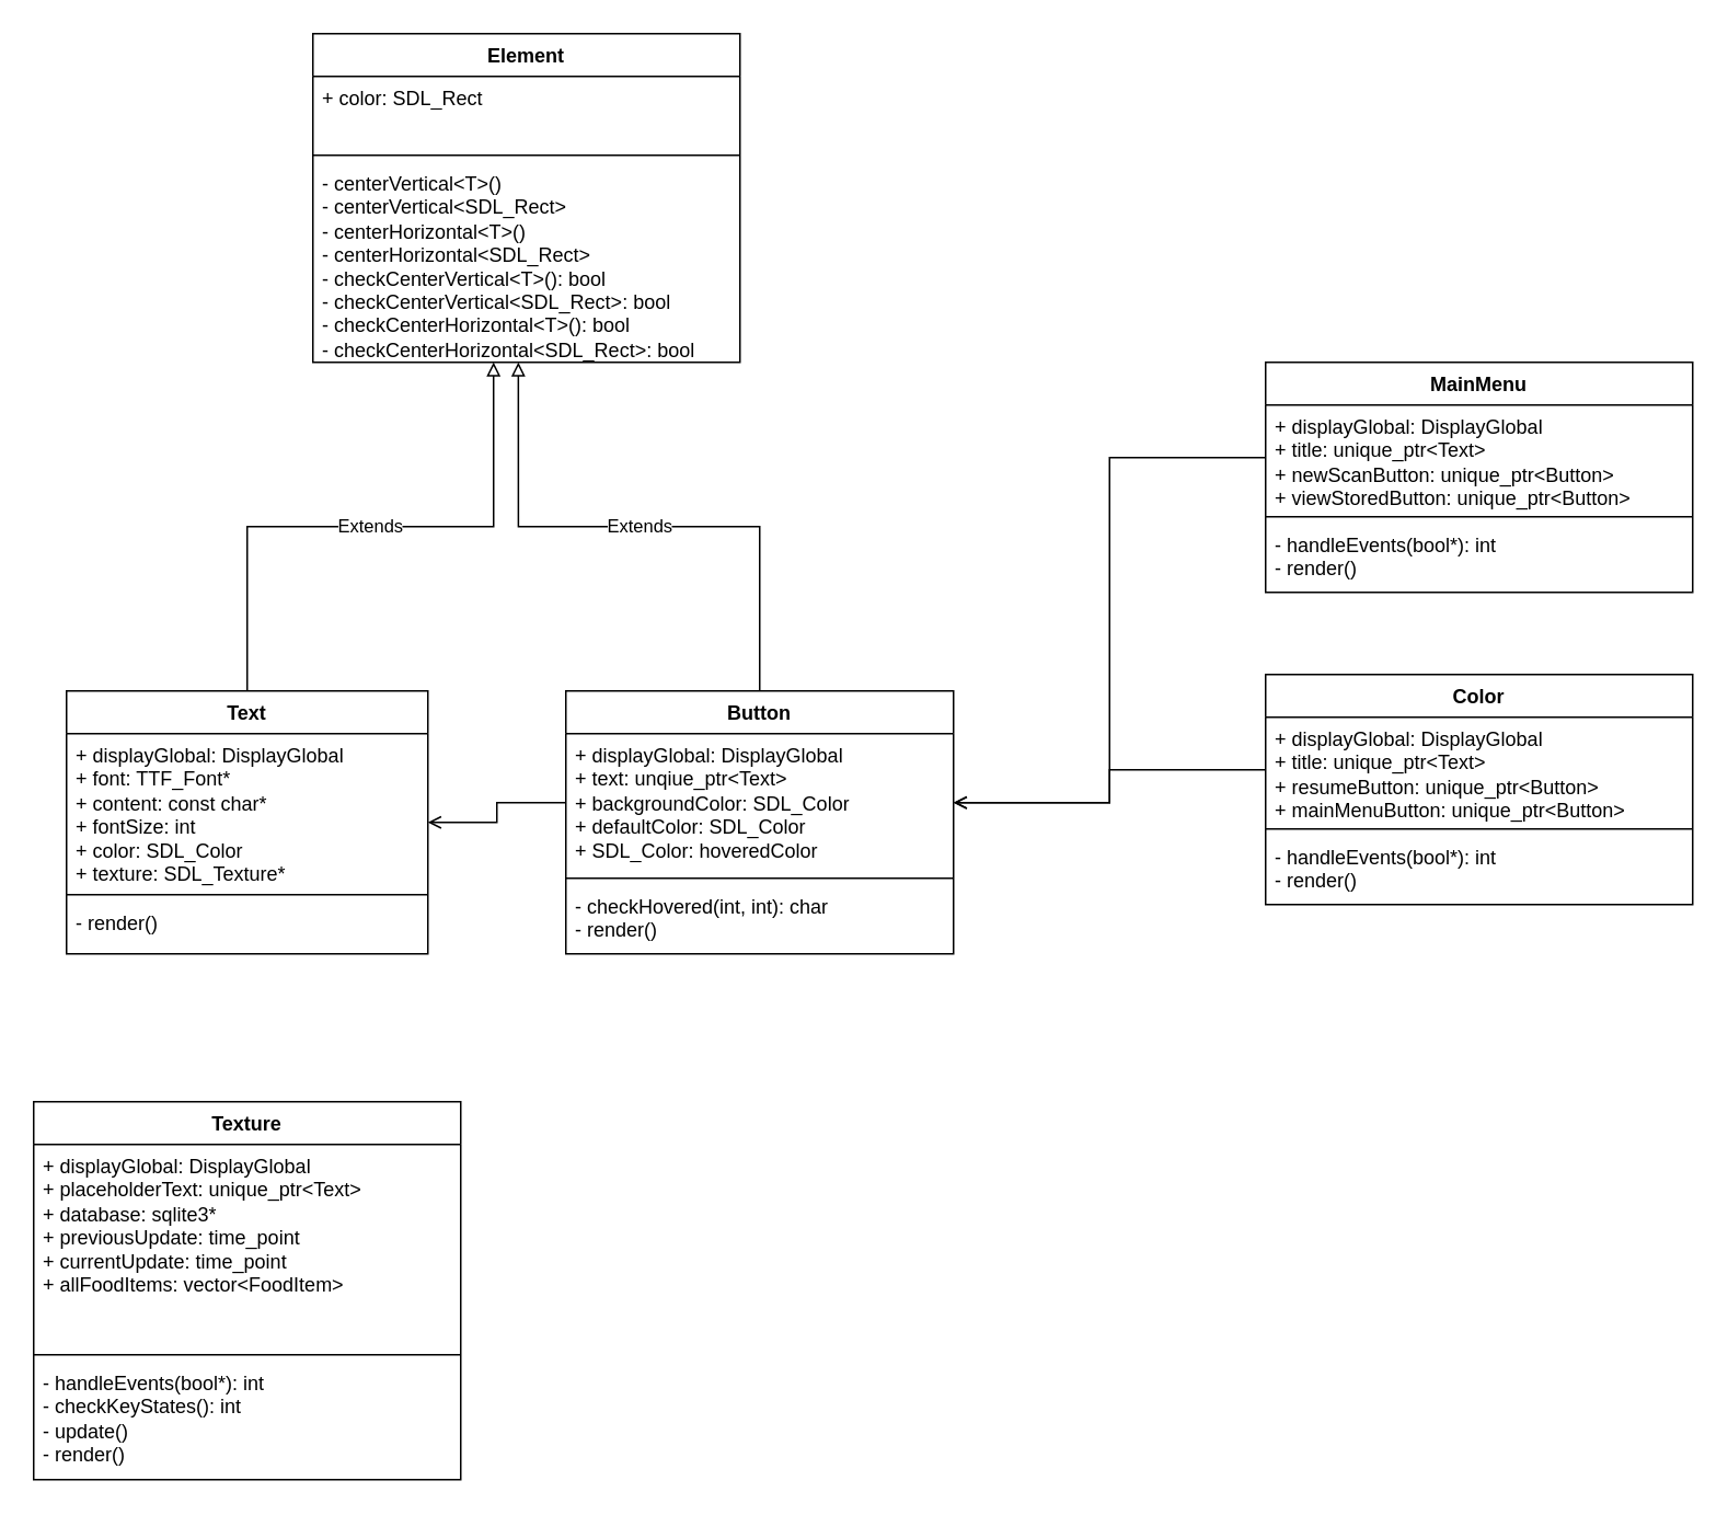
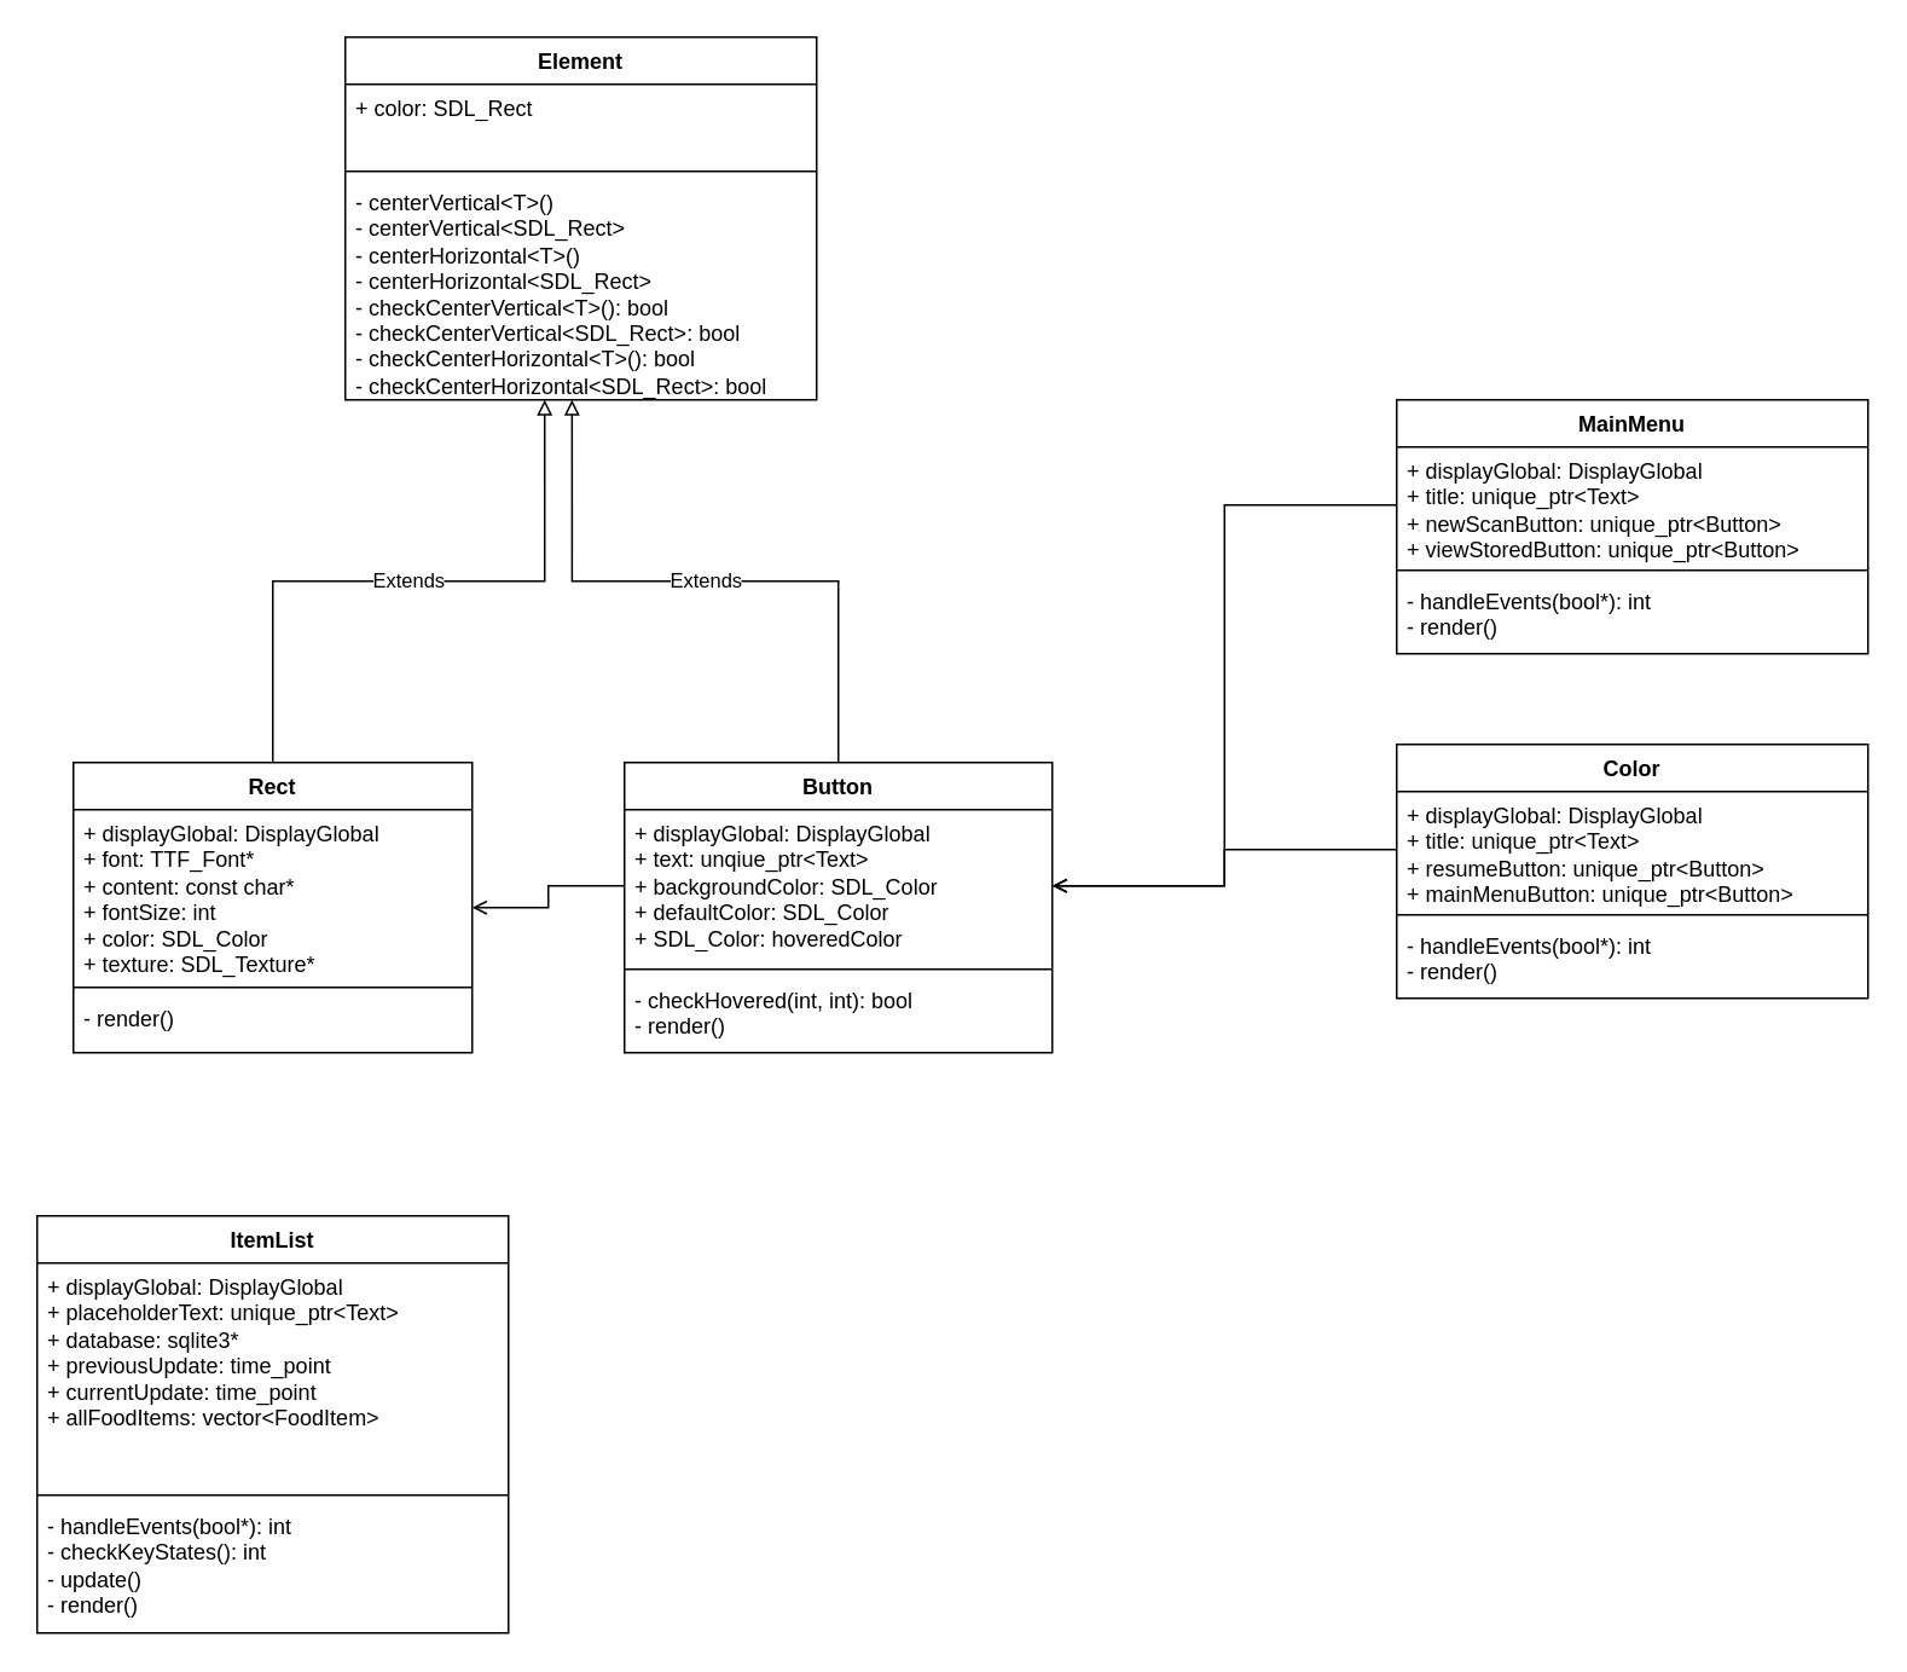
  <mxCell id="0" />
  <mxCell id="1" parent="0" />
  <mxCell id="2" value="Element" style="swimlane;fontStyle=1;align=center;verticalAlign=top;childLayout=stackLayout;horizontal=1;startSize=26;horizontalStack=0;resizeParent=1;resizeParentMax=0;resizeLast=0;collapsible=1;marginBottom=0;whiteSpace=wrap;html=1;" vertex="1" parent="1"><mxGeometry x="190" y="20" width="260" height="200" as="geometry" /></mxCell>
  <mxCell id="3" value="&lt;div&gt;+ color: SDL_Rect&lt;/div&gt;" style="text;strokeColor=none;fillColor=none;align=left;verticalAlign=top;spacingLeft=4;spacingRight=4;overflow=hidden;rotatable=0;points=[[0,0.5],[1,0.5]];portConstraint=eastwest;whiteSpace=wrap;html=1;" vertex="1" parent="2"><mxGeometry y="26" width="260" height="44" as="geometry" /></mxCell>
  <mxCell id="4" value="" style="line;strokeWidth=1;fillColor=none;align=left;verticalAlign=middle;spacingTop=-1;spacingLeft=3;spacingRight=3;rotatable=0;labelPosition=right;points=[];portConstraint=eastwest;strokeColor=inherit;" vertex="1" parent="2"><mxGeometry y="70" width="260" height="8" as="geometry" /></mxCell>
  <mxCell id="5" value="&lt;div&gt;- centerVertical&amp;lt;T&amp;gt;()&lt;/div&gt;&lt;div&gt;- centerVertical&amp;lt;SDL_Rect&amp;gt;&lt;br&gt;&lt;/div&gt;&lt;div&gt;- centerHorizontal&amp;lt;T&amp;gt;()&lt;/div&gt;&lt;div&gt;- centerHorizontal&amp;lt;SDL_Rect&amp;gt;&lt;/div&gt;&lt;div&gt;&lt;div&gt;- checkCenterVertical&amp;lt;T&amp;gt;(): bool&lt;br&gt;&lt;/div&gt;&lt;div&gt;- checkCenterVertical&amp;lt;SDL_Rect&amp;gt;: bool&lt;br&gt;&lt;/div&gt;&lt;div&gt;- checkCenterHorizontal&amp;lt;T&amp;gt;(): bool&lt;br&gt;&lt;/div&gt;&lt;div&gt;- checkCenterHorizontal&amp;lt;SDL_Rect&amp;gt;: bool&lt;br&gt;&lt;/div&gt;&lt;/div&gt;" style="text;strokeColor=none;fillColor=none;align=left;verticalAlign=top;spacingLeft=4;spacingRight=4;overflow=hidden;rotatable=0;points=[[0,0.5],[1,0.5]];portConstraint=eastwest;whiteSpace=wrap;html=1;" vertex="1" parent="2"><mxGeometry y="78" width="260" height="122" as="geometry" /></mxCell>
- <mxCell id="6" value="Text" style="swimlane;fontStyle=1;align=center;verticalAlign=top;childLayout=stackLayout;horizontal=1;startSize=26;horizontalStack=0;resizeParent=1;resizeParentMax=0;resizeLast=0;collapsible=1;marginBottom=0;whiteSpace=wrap;html=1;" vertex="1" parent="1"><mxGeometry x="40" y="420" width="220" height="160" as="geometry" /></mxCell>
+ <mxCell id="6" value="Rect" style="swimlane;fontStyle=1;align=center;verticalAlign=top;childLayout=stackLayout;horizontal=1;startSize=26;horizontalStack=0;resizeParent=1;resizeParentMax=0;resizeLast=0;collapsible=1;marginBottom=0;whiteSpace=wrap;html=1;" vertex="1" parent="1"><mxGeometry x="40" y="420" width="220" height="160" as="geometry" /></mxCell>
  <mxCell id="7" value="&lt;div&gt;+ displayGlobal: DisplayGlobal&lt;br&gt;&lt;/div&gt;&lt;div&gt;+ font: TTF_Font*&lt;/div&gt;&lt;div&gt;+ content: const char*&lt;/div&gt;&lt;div&gt;+ fontSize: int&lt;/div&gt;&lt;div&gt;+ color: SDL_Color&lt;/div&gt;&lt;div&gt;+ texture: SDL_Texture*&lt;/div&gt;&lt;div&gt;&lt;br&gt;&lt;/div&gt;" style="text;strokeColor=none;fillColor=none;align=left;verticalAlign=top;spacingLeft=4;spacingRight=4;overflow=hidden;rotatable=0;points=[[0,0.5],[1,0.5]];portConstraint=eastwest;whiteSpace=wrap;html=1;" vertex="1" parent="6"><mxGeometry y="26" width="220" height="94" as="geometry" /></mxCell>
  <mxCell id="8" value="" style="line;strokeWidth=1;fillColor=none;align=left;verticalAlign=middle;spacingTop=-1;spacingLeft=3;spacingRight=3;rotatable=0;labelPosition=right;points=[];portConstraint=eastwest;strokeColor=inherit;" vertex="1" parent="6"><mxGeometry y="120" width="220" height="8" as="geometry" /></mxCell>
  <mxCell id="9" value="- render()" style="text;strokeColor=none;fillColor=none;align=left;verticalAlign=top;spacingLeft=4;spacingRight=4;overflow=hidden;rotatable=0;points=[[0,0.5],[1,0.5]];portConstraint=eastwest;whiteSpace=wrap;html=1;" vertex="1" parent="6"><mxGeometry y="128" width="220" height="32" as="geometry" /></mxCell>
  <mxCell id="10" value="Button" style="swimlane;fontStyle=1;align=center;verticalAlign=top;childLayout=stackLayout;horizontal=1;startSize=26;horizontalStack=0;resizeParent=1;resizeParentMax=0;resizeLast=0;collapsible=1;marginBottom=0;whiteSpace=wrap;html=1;" vertex="1" parent="1"><mxGeometry x="344" y="420" width="236" height="160" as="geometry" /></mxCell>
  <mxCell id="11" value="&lt;div&gt;+ displayGlobal: DisplayGlobal&lt;/div&gt;&lt;div&gt;+ text: unqiue_ptr&amp;lt;Text&amp;gt;&lt;/div&gt;&lt;div&gt;+ backgroundColor: SDL_Color&lt;/div&gt;&lt;div&gt;+ defaultColor: SDL_Color&lt;/div&gt;&lt;div&gt;+ SDL_Color: hoveredColor&lt;br&gt;&lt;/div&gt;" style="text;strokeColor=none;fillColor=none;align=left;verticalAlign=top;spacingLeft=4;spacingRight=4;overflow=hidden;rotatable=0;points=[[0,0.5],[1,0.5]];portConstraint=eastwest;whiteSpace=wrap;html=1;" vertex="1" parent="10"><mxGeometry y="26" width="236" height="84" as="geometry" /></mxCell>
  <mxCell id="12" value="" style="line;strokeWidth=1;fillColor=none;align=left;verticalAlign=middle;spacingTop=-1;spacingLeft=3;spacingRight=3;rotatable=0;labelPosition=right;points=[];portConstraint=eastwest;strokeColor=inherit;" vertex="1" parent="10"><mxGeometry y="110" width="236" height="8" as="geometry" /></mxCell>
- <mxCell id="13" value="&lt;div&gt;- checkHovered(int, int): char&lt;/div&gt;&lt;div&gt;- render()&lt;br&gt;&lt;/div&gt;" style="text;strokeColor=none;fillColor=none;align=left;verticalAlign=top;spacingLeft=4;spacingRight=4;overflow=hidden;rotatable=0;points=[[0,0.5],[1,0.5]];portConstraint=eastwest;whiteSpace=wrap;html=1;" vertex="1" parent="10"><mxGeometry y="118" width="236" height="42" as="geometry" /></mxCell>
+ <mxCell id="13" value="&lt;div&gt;- checkHovered(int, int): bool&lt;/div&gt;&lt;div&gt;- render()&lt;br&gt;&lt;/div&gt;" style="text;strokeColor=none;fillColor=none;align=left;verticalAlign=top;spacingLeft=4;spacingRight=4;overflow=hidden;rotatable=0;points=[[0,0.5],[1,0.5]];portConstraint=eastwest;whiteSpace=wrap;html=1;" vertex="1" parent="10"><mxGeometry y="118" width="236" height="42" as="geometry" /></mxCell>
  <mxCell id="14" value="MainMenu" style="swimlane;fontStyle=1;align=center;verticalAlign=top;childLayout=stackLayout;horizontal=1;startSize=26;horizontalStack=0;resizeParent=1;resizeParentMax=0;resizeLast=0;collapsible=1;marginBottom=0;whiteSpace=wrap;html=1;" vertex="1" parent="1"><mxGeometry x="770" y="220" width="260" height="140" as="geometry" /></mxCell>
  <mxCell id="15" value="&lt;div&gt;+ displayGlobal: DisplayGlobal&lt;/div&gt;&lt;div&gt;+ title: unique_ptr&amp;lt;Text&amp;gt;&lt;/div&gt;&lt;div&gt;+ newScanButton: unique_ptr&amp;lt;Button&amp;gt;&lt;/div&gt;&lt;div&gt;+ viewStoredButton: unique_ptr&amp;lt;Button&amp;gt;&lt;br&gt;&lt;/div&gt;" style="text;strokeColor=none;fillColor=none;align=left;verticalAlign=top;spacingLeft=4;spacingRight=4;overflow=hidden;rotatable=0;points=[[0,0.5],[1,0.5]];portConstraint=eastwest;whiteSpace=wrap;html=1;" vertex="1" parent="14"><mxGeometry y="26" width="260" height="64" as="geometry" /></mxCell>
  <mxCell id="16" value="" style="line;strokeWidth=1;fillColor=none;align=left;verticalAlign=middle;spacingTop=-1;spacingLeft=3;spacingRight=3;rotatable=0;labelPosition=right;points=[];portConstraint=eastwest;strokeColor=inherit;" vertex="1" parent="14"><mxGeometry y="90" width="260" height="8" as="geometry" /></mxCell>
  <mxCell id="17" value="&lt;div&gt;- handleEvents(bool*): int&lt;/div&gt;&lt;div&gt;- render()&lt;br&gt;&lt;/div&gt;&lt;div&gt;&lt;br&gt;&lt;/div&gt;&lt;div&gt;&lt;br&gt;&lt;/div&gt;" style="text;strokeColor=none;fillColor=none;align=left;verticalAlign=top;spacingLeft=4;spacingRight=4;overflow=hidden;rotatable=0;points=[[0,0.5],[1,0.5]];portConstraint=eastwest;whiteSpace=wrap;html=1;" vertex="1" parent="14"><mxGeometry y="98" width="260" height="42" as="geometry" /></mxCell>
  <mxCell id="18" value="Color" style="swimlane;fontStyle=1;align=center;verticalAlign=top;childLayout=stackLayout;horizontal=1;startSize=26;horizontalStack=0;resizeParent=1;resizeParentMax=0;resizeLast=0;collapsible=1;marginBottom=0;whiteSpace=wrap;html=1;" vertex="1" parent="1"><mxGeometry x="770" y="410" width="260" height="140" as="geometry" /></mxCell>
  <mxCell id="19" value="&lt;div&gt;+ displayGlobal: DisplayGlobal&lt;/div&gt;&lt;div&gt;+ title: unique_ptr&amp;lt;Text&amp;gt;&lt;/div&gt;&lt;div&gt;+ resumeButton: unique_ptr&amp;lt;Button&amp;gt;&lt;/div&gt;&lt;div&gt;+ mainMenuButton: unique_ptr&amp;lt;Button&amp;gt;&lt;br&gt;&lt;/div&gt;" style="text;strokeColor=none;fillColor=none;align=left;verticalAlign=top;spacingLeft=4;spacingRight=4;overflow=hidden;rotatable=0;points=[[0,0.5],[1,0.5]];portConstraint=eastwest;whiteSpace=wrap;html=1;" vertex="1" parent="18"><mxGeometry y="26" width="260" height="64" as="geometry" /></mxCell>
  <mxCell id="20" value="" style="line;strokeWidth=1;fillColor=none;align=left;verticalAlign=middle;spacingTop=-1;spacingLeft=3;spacingRight=3;rotatable=0;labelPosition=right;points=[];portConstraint=eastwest;strokeColor=inherit;" vertex="1" parent="18"><mxGeometry y="90" width="260" height="8" as="geometry" /></mxCell>
  <mxCell id="21" value="&lt;div&gt;- handleEvents(bool*): int&lt;/div&gt;&lt;div&gt;- render()&lt;br&gt;&lt;/div&gt;&lt;div&gt;&lt;br&gt;&lt;/div&gt;&lt;div&gt;&lt;br&gt;&lt;/div&gt;" style="text;strokeColor=none;fillColor=none;align=left;verticalAlign=top;spacingLeft=4;spacingRight=4;overflow=hidden;rotatable=0;points=[[0,0.5],[1,0.5]];portConstraint=eastwest;whiteSpace=wrap;html=1;" vertex="1" parent="18"><mxGeometry y="98" width="260" height="42" as="geometry" /></mxCell>
  <mxCell id="22" style="edgeStyle=orthogonalEdgeStyle;rounded=0;orthogonalLoop=1;jettySize=auto;html=1;exitX=0;exitY=0.5;exitDx=0;exitDy=0;entryX=1;entryY=0.5;entryDx=0;entryDy=0;endArrow=open;endFill=0;" edge="1" parent="1" source="19" target="11"><mxGeometry relative="1" as="geometry" /></mxCell>
  <mxCell id="23" style="edgeStyle=orthogonalEdgeStyle;rounded=0;orthogonalLoop=1;jettySize=auto;html=1;exitX=0;exitY=0.5;exitDx=0;exitDy=0;entryX=1;entryY=0.5;entryDx=0;entryDy=0;endArrow=open;endFill=0;" edge="1" parent="1" source="15" target="11"><mxGeometry relative="1" as="geometry" /></mxCell>
  <mxCell id="24" style="edgeStyle=orthogonalEdgeStyle;rounded=0;orthogonalLoop=1;jettySize=auto;html=1;exitX=0;exitY=0.5;exitDx=0;exitDy=0;entryX=1;entryY=0.5;entryDx=0;entryDy=0;endArrow=open;endFill=0;" edge="1" parent="1" source="11" target="6"><mxGeometry relative="1" as="geometry" /></mxCell>
  <mxCell id="25" value="Extends" style="edgeStyle=orthogonalEdgeStyle;rounded=0;orthogonalLoop=1;jettySize=auto;html=1;exitX=0.5;exitY=0;exitDx=0;exitDy=0;entryX=0.481;entryY=1;entryDx=0;entryDy=0;entryPerimeter=0;endArrow=block;endFill=0;" edge="1" parent="1" source="10" target="5"><mxGeometry relative="1" as="geometry" /></mxCell>
  <mxCell id="26" value="Extends" style="edgeStyle=orthogonalEdgeStyle;rounded=0;orthogonalLoop=1;jettySize=auto;html=1;exitX=0.5;exitY=0;exitDx=0;exitDy=0;entryX=0.423;entryY=1;entryDx=0;entryDy=0;entryPerimeter=0;endArrow=block;endFill=0;" edge="1" parent="1" source="6" target="5"><mxGeometry relative="1" as="geometry" /></mxCell>
- <mxCell id="27" value="Texture" style="swimlane;fontStyle=1;align=center;verticalAlign=top;childLayout=stackLayout;horizontal=1;startSize=26;horizontalStack=0;resizeParent=1;resizeParentMax=0;resizeLast=0;collapsible=1;marginBottom=0;whiteSpace=wrap;html=1;" vertex="1" parent="1"><mxGeometry x="20" y="670" width="260" height="230" as="geometry" /></mxCell>
+ <mxCell id="27" value="ItemList" style="swimlane;fontStyle=1;align=center;verticalAlign=top;childLayout=stackLayout;horizontal=1;startSize=26;horizontalStack=0;resizeParent=1;resizeParentMax=0;resizeLast=0;collapsible=1;marginBottom=0;whiteSpace=wrap;html=1;" vertex="1" parent="1"><mxGeometry x="20" y="670" width="260" height="230" as="geometry" /></mxCell>
  <mxCell id="28" value="&lt;div&gt;+ displayGlobal: DisplayGlobal&lt;/div&gt;&lt;div&gt;+ placeholderText: unique_ptr&amp;lt;Text&amp;gt;&lt;/div&gt;&lt;div&gt;+ database: sqlite3*&lt;/div&gt;&lt;div&gt;+ previousUpdate: time_point&lt;/div&gt;&lt;div&gt;+ currentUpdate: time_point&lt;/div&gt;+ allFoodItems: vector&amp;lt;FoodItem&amp;gt;" style="text;strokeColor=none;fillColor=none;align=left;verticalAlign=top;spacingLeft=4;spacingRight=4;overflow=hidden;rotatable=0;points=[[0,0.5],[1,0.5]];portConstraint=eastwest;whiteSpace=wrap;html=1;" vertex="1" parent="27"><mxGeometry y="26" width="260" height="124" as="geometry" /></mxCell>
  <mxCell id="29" value="" style="line;strokeWidth=1;fillColor=none;align=left;verticalAlign=middle;spacingTop=-1;spacingLeft=3;spacingRight=3;rotatable=0;labelPosition=right;points=[];portConstraint=eastwest;strokeColor=inherit;" vertex="1" parent="27"><mxGeometry y="150" width="260" height="8" as="geometry" /></mxCell>
  <mxCell id="30" value="&lt;div&gt;- handleEvents(bool*): int&lt;/div&gt;&lt;div&gt;- checkKeyStates(): int&lt;/div&gt;&lt;div&gt;- update()&lt;br&gt;&lt;/div&gt;&lt;div&gt;- render()&lt;br&gt;&lt;/div&gt;&lt;div&gt;&lt;br&gt;&lt;/div&gt;&lt;div&gt;&lt;br&gt;&lt;/div&gt;" style="text;strokeColor=none;fillColor=none;align=left;verticalAlign=top;spacingLeft=4;spacingRight=4;overflow=hidden;rotatable=0;points=[[0,0.5],[1,0.5]];portConstraint=eastwest;whiteSpace=wrap;html=1;" vertex="1" parent="27"><mxGeometry y="158" width="260" height="72" as="geometry" /></mxCell>
